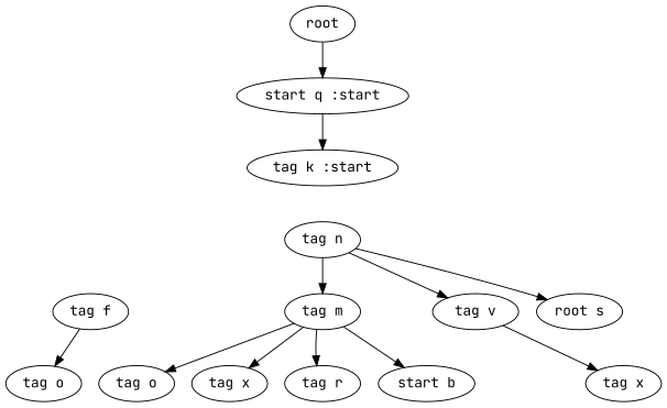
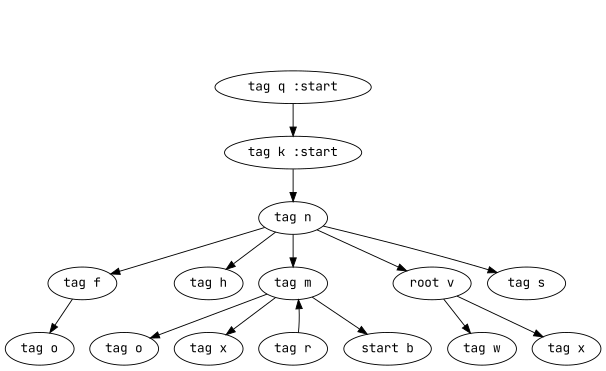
  digraph {
    fontname="JetBrains Mono"
    node [fontname="JetBrains Mono"]
    edge [fontname="JetBrains Mono"]
-   n1 [label=root]
-   n2 [label="start q :start"]
+   n2 [label="tag q :start"]
    n3 [label="tag k :start"]
    n4 [label="tag n"]
    n5 [label="tag f"]
+   n6 [label="tag h"]
    n7 [label="tag m"]
-   n8 [label="tag v"]
-   n9 [label="root s"]
+   n8 [label="root v"]
+   n9 [label="tag s"]
    n10 [label="tag o"]
    n11 [label="tag o"]
    n12 [label="tag x"]
    n13 [label="tag r"]
    n14 [label="start b"]
+   n15 [label="tag w"]
    n16 [label="tag x"]
-   n1 -> n2
    n2 -> n3
+   n3 -> n4
+   n4 -> n5
+   n4 -> n6
    n4 -> n7
    n4 -> n8
    n4 -> n9
    n5 -> n10
    n7 -> n11
    n7 -> n12
-   n7 -> n13
+   n13 -> n7
    n7 -> n14
+   n8 -> n15
    n8 -> n16
  }
